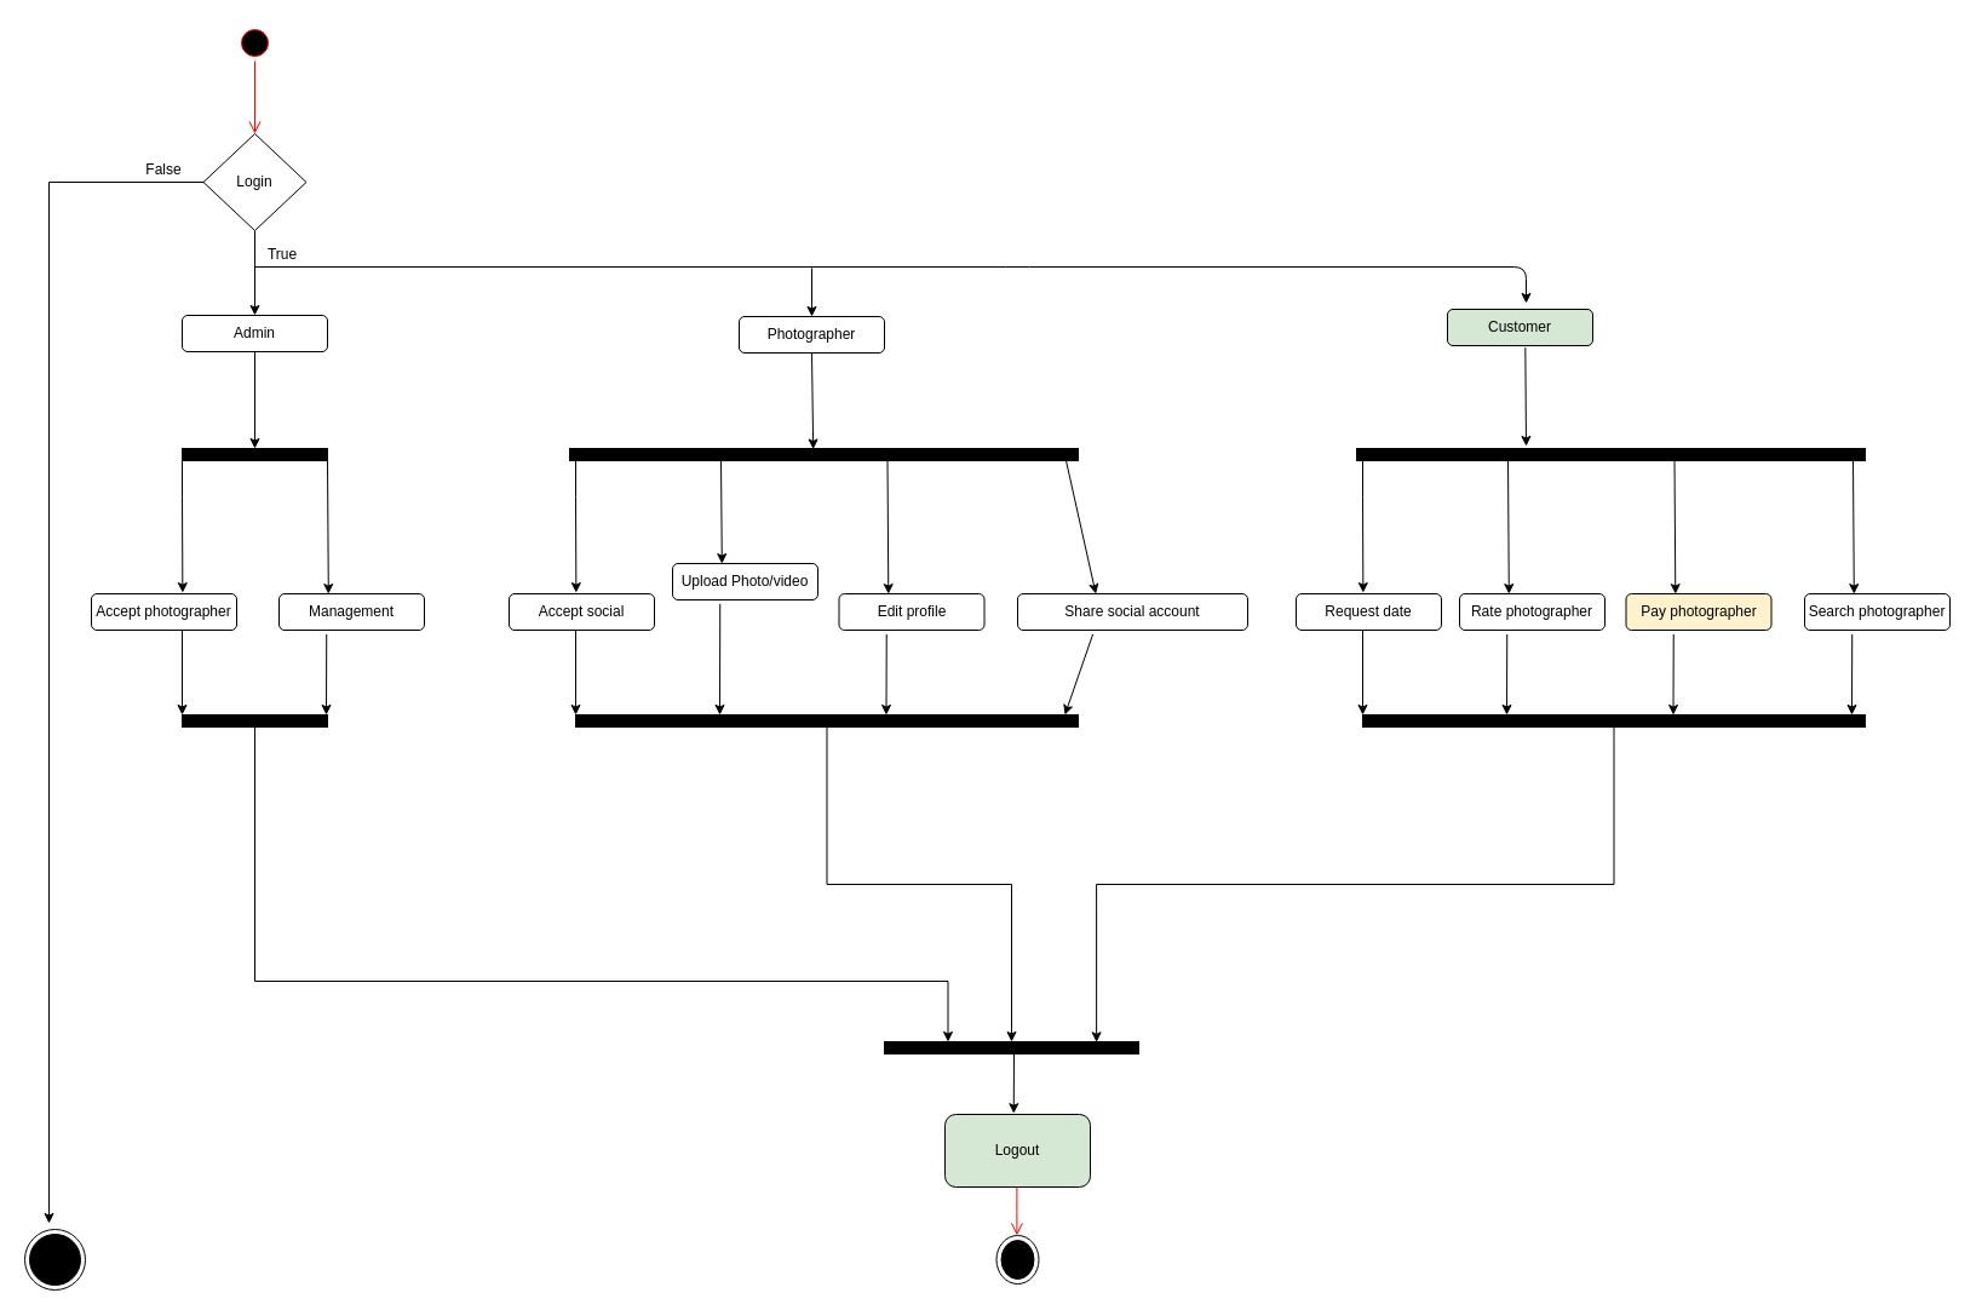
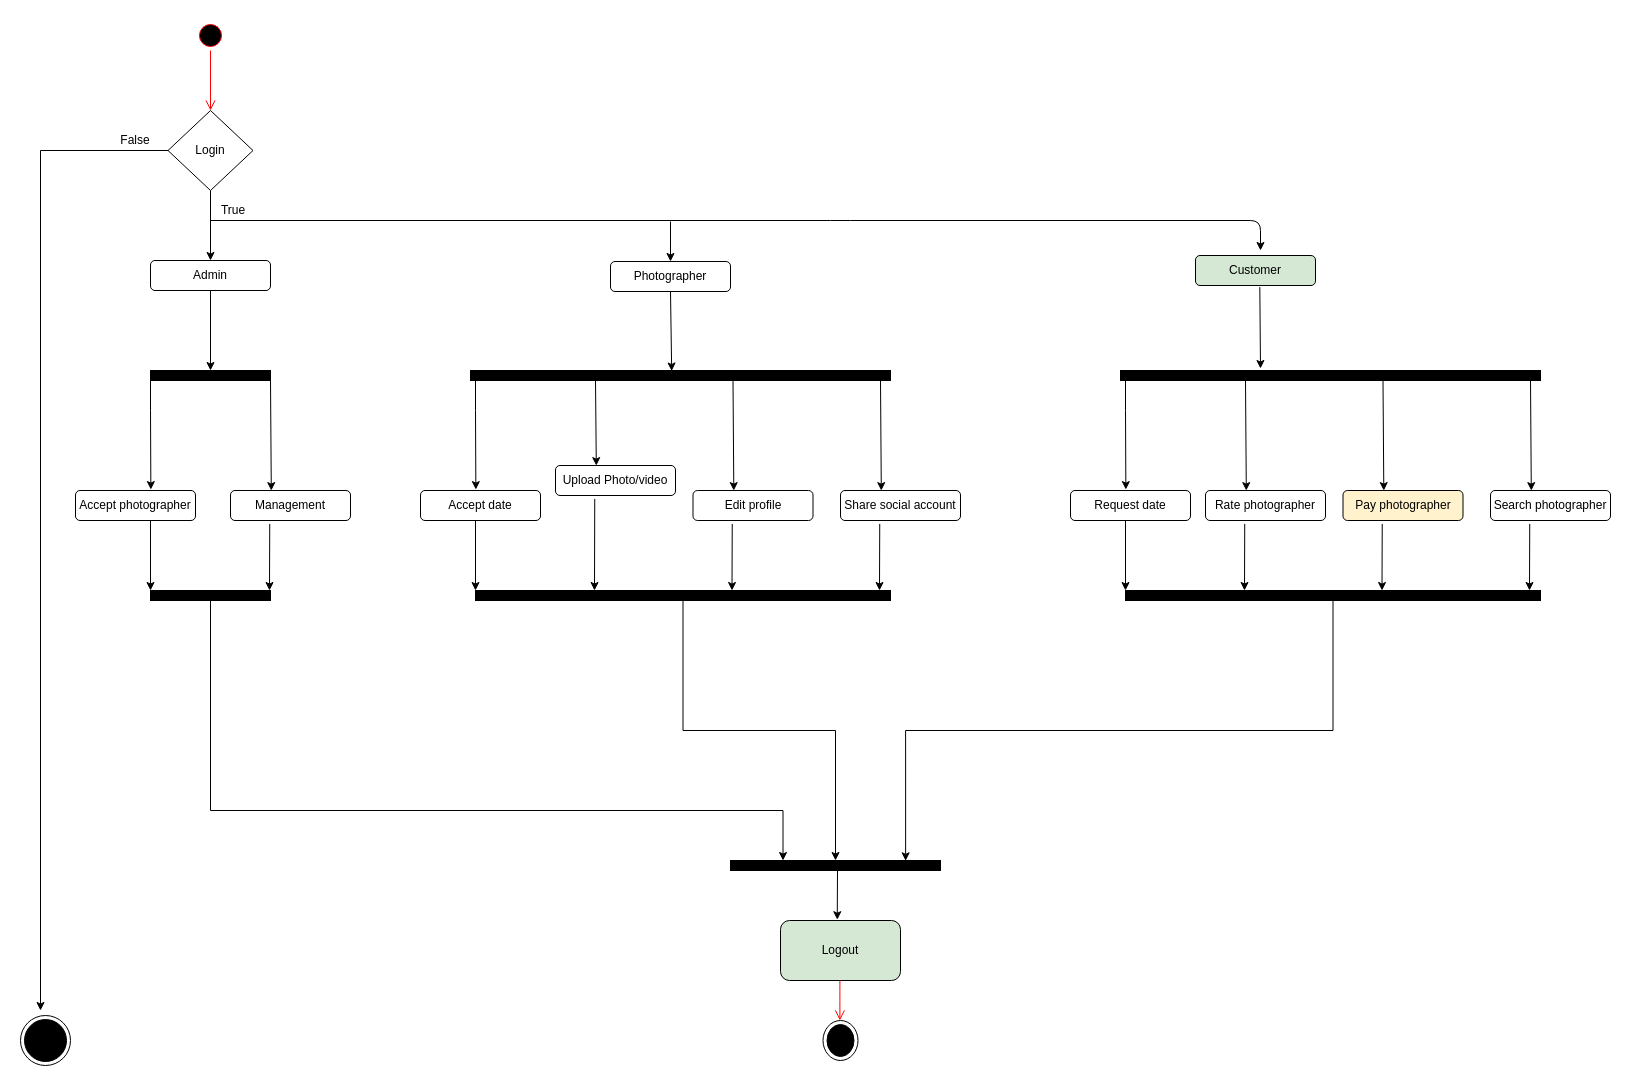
  <mxCell id="0" />
  <mxCell id="1" parent="0" />
  <mxCell id="2" value="" style="ellipse;html=1;shape=startState;fillColor=#000000;strokeColor=#ff0000;" parent="1" vertex="1"><mxGeometry x="195" y="20" width="30" height="30" as="geometry" /></mxCell>
  <mxCell id="3" value="" style="edgeStyle=orthogonalEdgeStyle;html=1;verticalAlign=bottom;endArrow=open;endSize=8;strokeColor=#ff0000;entryX=0.5;entryY=0;entryDx=0;entryDy=0;" parent="1" source="2" target="4" edge="1"><mxGeometry relative="1" as="geometry"><mxPoint x="235" y="110" as="targetPoint" /></mxGeometry></mxCell>
  <mxCell id="4" value="" style="rhombus;whiteSpace=wrap;html=1;" parent="1" vertex="1"><mxGeometry x="167.5" y="110" width="85" height="80" as="geometry" /></mxCell>
  <mxCell id="5" style="edgeStyle=orthogonalEdgeStyle;rounded=0;orthogonalLoop=1;jettySize=auto;html=1;exitX=0;exitY=0.5;exitDx=0;exitDy=0;" parent="1" source="4" edge="1"><mxGeometry relative="1" as="geometry"><mxPoint x="40" y="1010" as="targetPoint" /><mxPoint x="160" y="150" as="sourcePoint" /><Array as="points"><mxPoint x="40" y="150" /></Array></mxGeometry></mxCell>
  <mxCell id="6" value="Login" style="text;html=1;strokeColor=none;fillColor=none;align=center;verticalAlign=middle;whiteSpace=wrap;rounded=0;" parent="1" vertex="1"><mxGeometry x="190" y="140" width="40" height="20" as="geometry" /></mxCell>
  <mxCell id="7" value="" style="rounded=1;whiteSpace=wrap;html=1;" parent="1" vertex="1"><mxGeometry x="150" y="260" width="120" height="30" as="geometry" /></mxCell>
  <mxCell id="8" value="" style="rounded=1;whiteSpace=wrap;html=1;" parent="1" vertex="1"><mxGeometry x="610" y="261" width="120" height="30" as="geometry" /></mxCell>
  <mxCell id="9" value="Customer" style="rounded=1;whiteSpace=wrap;html=1;fillColor=#d5e8d4;" parent="1" vertex="1"><mxGeometry x="1195" y="255" width="120" height="30" as="geometry" /></mxCell>
  <mxCell id="10" value="Admin" style="text;html=1;strokeColor=none;fillColor=none;align=center;verticalAlign=middle;whiteSpace=wrap;rounded=0;" parent="1" vertex="1"><mxGeometry x="190" y="265" width="40" height="20" as="geometry" /></mxCell>
  <mxCell id="11" value="Photographer" style="text;html=1;strokeColor=none;fillColor=none;align=center;verticalAlign=middle;whiteSpace=wrap;rounded=0;" parent="1" vertex="1"><mxGeometry x="650" y="266" width="40" height="20" as="geometry" /></mxCell>
  <mxCell id="12" value="" style="endArrow=classic;html=1;exitX=0.5;exitY=1;exitDx=0;exitDy=0;entryX=0.5;entryY=0;entryDx=0;entryDy=0;" parent="1" source="4" target="7" edge="1"><mxGeometry width="50" height="50" relative="1" as="geometry"><mxPoint x="200" y="220" as="sourcePoint" /><mxPoint x="210" y="255" as="targetPoint" /></mxGeometry></mxCell>
  <mxCell id="13" value="" style="endArrow=classic;html=1;fontFamily=Helvetica;fontSize=11;fontColor=#000000;align=center;strokeColor=#000000;" parent="1" edge="1"><mxGeometry width="50" height="50" relative="1" as="geometry"><mxPoint x="210" y="220" as="sourcePoint" /><mxPoint x="1260" y="250" as="targetPoint" /><Array as="points"><mxPoint x="840" y="220" /><mxPoint x="1260" y="220" /></Array></mxGeometry></mxCell>
  <mxCell id="14" value="" style="endArrow=classic;html=1;entryX=0.5;entryY=0;entryDx=0;entryDy=0;" parent="1" target="8" edge="1"><mxGeometry width="50" height="50" relative="1" as="geometry"><mxPoint x="670" y="221" as="sourcePoint" /><mxPoint x="740" y="231" as="targetPoint" /></mxGeometry></mxCell>
  <mxCell id="15" value="" style="endArrow=classic;html=1;exitX=0.5;exitY=1;exitDx=0;exitDy=0;" parent="1" source="7" edge="1"><mxGeometry width="50" height="50" relative="1" as="geometry"><mxPoint x="200" y="340" as="sourcePoint" /><mxPoint x="210" y="370" as="targetPoint" /></mxGeometry></mxCell>
  <mxCell id="16" style="edgeStyle=orthogonalEdgeStyle;rounded=0;orthogonalLoop=1;jettySize=auto;html=1;entryX=0.628;entryY=-0.031;entryDx=0;entryDy=0;entryPerimeter=0;" parent="1" source="17" target="18" edge="1"><mxGeometry relative="1" as="geometry"><Array as="points"><mxPoint x="150" y="410" /><mxPoint x="150" y="410" /></Array></mxGeometry></mxCell>
  <mxCell id="17" value="" style="rounded=0;whiteSpace=wrap;html=1;fillColor=#000000;" parent="1" vertex="1"><mxGeometry x="150" y="370" width="120" height="10" as="geometry" /></mxCell>
  <mxCell id="18" value="Accept photographer" style="rounded=1;whiteSpace=wrap;html=1;" parent="1" vertex="1"><mxGeometry x="75" y="490" width="120" height="30" as="geometry" /></mxCell>
  <mxCell id="19" value="Management" style="rounded=1;whiteSpace=wrap;html=1;" parent="1" vertex="1"><mxGeometry x="230" y="490" width="120" height="30" as="geometry" /></mxCell>
  <mxCell id="20" value="" style="endArrow=classic;html=1;exitX=1;exitY=1;exitDx=0;exitDy=0;entryX=0.34;entryY=0.003;entryDx=0;entryDy=0;entryPerimeter=0;" parent="1" source="17" target="19" edge="1"><mxGeometry width="50" height="50" relative="1" as="geometry"><mxPoint x="240" y="430" as="sourcePoint" /><mxPoint x="290" y="380" as="targetPoint" /></mxGeometry></mxCell>
  <mxCell id="21" value="" style="endArrow=classic;html=1;" parent="1" edge="1"><mxGeometry width="50" height="50" relative="1" as="geometry"><mxPoint x="150" y="520" as="sourcePoint" /><mxPoint x="150" y="590" as="targetPoint" /></mxGeometry></mxCell>
  <mxCell id="22" value="" style="endArrow=classic;html=1;exitX=0.327;exitY=1.113;exitDx=0;exitDy=0;exitPerimeter=0;" parent="1" source="19" edge="1"><mxGeometry width="50" height="50" relative="1" as="geometry"><mxPoint x="280" y="680" as="sourcePoint" /><mxPoint x="269" y="590" as="targetPoint" /><Array as="points" /></mxGeometry></mxCell>
  <mxCell id="23" style="edgeStyle=orthogonalEdgeStyle;rounded=0;orthogonalLoop=1;jettySize=auto;html=1;entryX=0.25;entryY=0;entryDx=0;entryDy=0;" parent="1" source="24" target="57" edge="1"><mxGeometry relative="1" as="geometry"><Array as="points"><mxPoint x="210" y="810" /><mxPoint x="783" y="810" /></Array></mxGeometry></mxCell>
  <mxCell id="24" value="" style="rounded=0;whiteSpace=wrap;html=1;fillColor=#000000;" parent="1" vertex="1"><mxGeometry x="150" y="590" width="120" height="10" as="geometry" /></mxCell>
  <mxCell id="25" value="" style="endArrow=classic;html=1;exitX=0.5;exitY=1;exitDx=0;exitDy=0;entryX=0.479;entryY=-0.05;entryDx=0;entryDy=0;entryPerimeter=0;" parent="1" source="8" edge="1"><mxGeometry width="50" height="50" relative="1" as="geometry"><mxPoint x="640" y="351" as="sourcePoint" /><mxPoint x="671.18" y="370.5" as="targetPoint" /></mxGeometry></mxCell>
  <mxCell id="26" value="" style="rounded=0;whiteSpace=wrap;html=1;fillColor=#000000;" parent="1" vertex="1"><mxGeometry x="1120" y="370" width="420" height="10" as="geometry" /></mxCell>
  <mxCell id="27" value="" style="endArrow=classic;html=1;exitX=0.536;exitY=1.054;exitDx=0;exitDy=0;exitPerimeter=0;" parent="1" source="9" edge="1"><mxGeometry width="50" height="50" relative="1" as="geometry"><mxPoint x="700" y="290" as="sourcePoint" /><mxPoint x="1260" y="368" as="targetPoint" /><Array as="points" /></mxGeometry></mxCell>
  <mxCell id="28" style="edgeStyle=orthogonalEdgeStyle;rounded=0;orthogonalLoop=1;jettySize=auto;html=1;entryX=0.628;entryY=-0.031;entryDx=0;entryDy=0;entryPerimeter=0;" parent="1" edge="1"><mxGeometry relative="1" as="geometry"><mxPoint x="1125" y="380" as="sourcePoint" /><Array as="points"><mxPoint x="1125" y="410" /><mxPoint x="1125" y="410" /></Array><mxPoint x="1125.36" y="489.07" as="targetPoint" /></mxGeometry></mxCell>
  <mxCell id="29" value="Request date" style="rounded=1;whiteSpace=wrap;html=1;" parent="1" vertex="1"><mxGeometry x="1070" y="490" width="120" height="30" as="geometry" /></mxCell>
  <mxCell id="30" value="Rate photographer" style="rounded=1;whiteSpace=wrap;html=1;" parent="1" vertex="1"><mxGeometry x="1205" y="490" width="120" height="30" as="geometry" /></mxCell>
  <mxCell id="31" value="" style="endArrow=classic;html=1;exitX=1;exitY=1;exitDx=0;exitDy=0;entryX=0.34;entryY=0.003;entryDx=0;entryDy=0;entryPerimeter=0;" parent="1" target="30" edge="1"><mxGeometry width="50" height="50" relative="1" as="geometry"><mxPoint x="1245" y="380" as="sourcePoint" /><mxPoint x="1265" y="380" as="targetPoint" /></mxGeometry></mxCell>
  <mxCell id="32" value="" style="endArrow=classic;html=1;" parent="1" edge="1"><mxGeometry width="50" height="50" relative="1" as="geometry"><mxPoint x="1125" y="520" as="sourcePoint" /><mxPoint x="1125" y="590" as="targetPoint" /></mxGeometry></mxCell>
  <mxCell id="33" value="" style="endArrow=classic;html=1;exitX=0.327;exitY=1.113;exitDx=0;exitDy=0;exitPerimeter=0;" parent="1" source="30" edge="1"><mxGeometry width="50" height="50" relative="1" as="geometry"><mxPoint x="1255" y="680" as="sourcePoint" /><mxPoint x="1244" y="590" as="targetPoint" /><Array as="points" /></mxGeometry></mxCell>
  <mxCell id="34" style="edgeStyle=orthogonalEdgeStyle;rounded=0;orthogonalLoop=1;jettySize=auto;html=1;entryX=0.834;entryY=0.031;entryDx=0;entryDy=0;entryPerimeter=0;" parent="1" source="35" target="57" edge="1"><mxGeometry relative="1" as="geometry"><Array as="points"><mxPoint x="1333" y="730" /><mxPoint x="905" y="730" /></Array></mxGeometry></mxCell>
  <mxCell id="35" value="" style="rounded=0;whiteSpace=wrap;html=1;fillColor=#000000;" parent="1" vertex="1"><mxGeometry x="1125" y="590" width="415" height="10" as="geometry" /></mxCell>
  <mxCell id="36" value="" style="endArrow=classic;html=1;exitX=1;exitY=1;exitDx=0;exitDy=0;entryX=0.34;entryY=0.003;entryDx=0;entryDy=0;entryPerimeter=0;" parent="1" target="37" edge="1"><mxGeometry width="50" height="50" relative="1" as="geometry"><mxPoint x="1382.5" y="380" as="sourcePoint" /><mxPoint x="1402.5" y="380" as="targetPoint" /></mxGeometry></mxCell>
  <mxCell id="37" value="Pay photographer" style="rounded=1;whiteSpace=wrap;html=1;fillColor=#fff2cc;" parent="1" vertex="1"><mxGeometry x="1342.5" y="490" width="120" height="30" as="geometry" /></mxCell>
  <mxCell id="38" value="" style="endArrow=classic;html=1;exitX=0.327;exitY=1.113;exitDx=0;exitDy=0;exitPerimeter=0;" parent="1" source="37" edge="1"><mxGeometry width="50" height="50" relative="1" as="geometry"><mxPoint x="1392.5" y="680" as="sourcePoint" /><mxPoint x="1381.5" y="590" as="targetPoint" /><Array as="points" /></mxGeometry></mxCell>
  <mxCell id="39" value="Search photographer" style="rounded=1;whiteSpace=wrap;html=1;" parent="1" vertex="1"><mxGeometry x="1490" y="490" width="120" height="30" as="geometry" /></mxCell>
  <mxCell id="40" value="" style="endArrow=classic;html=1;exitX=0.327;exitY=1.113;exitDx=0;exitDy=0;exitPerimeter=0;" parent="1" source="39" edge="1"><mxGeometry width="50" height="50" relative="1" as="geometry"><mxPoint x="1540" y="680" as="sourcePoint" /><mxPoint x="1529" y="590" as="targetPoint" /><Array as="points" /></mxGeometry></mxCell>
  <mxCell id="41" value="" style="endArrow=classic;html=1;exitX=1;exitY=1;exitDx=0;exitDy=0;entryX=0.34;entryY=0.003;entryDx=0;entryDy=0;entryPerimeter=0;" parent="1" target="39" edge="1"><mxGeometry width="50" height="50" relative="1" as="geometry"><mxPoint x="1530" y="380" as="sourcePoint" /><mxPoint x="1550" y="380" as="targetPoint" /></mxGeometry></mxCell>
  <mxCell id="42" value="" style="rounded=0;whiteSpace=wrap;html=1;fillColor=#000000;" parent="1" vertex="1"><mxGeometry x="470" y="370" width="420" height="10" as="geometry" /></mxCell>
  <mxCell id="43" style="edgeStyle=orthogonalEdgeStyle;rounded=0;orthogonalLoop=1;jettySize=auto;html=1;entryX=0.628;entryY=-0.031;entryDx=0;entryDy=0;entryPerimeter=0;" parent="1" edge="1"><mxGeometry relative="1" as="geometry"><mxPoint x="475" y="380" as="sourcePoint" /><Array as="points"><mxPoint x="475" y="410" /><mxPoint x="475" y="410" /></Array><mxPoint x="475.36" y="489.07" as="targetPoint" /></mxGeometry></mxCell>
- <mxCell id="44" value="Accept social" style="rounded=1;whiteSpace=wrap;html=1;" parent="1" vertex="1"><mxGeometry x="420" y="490" width="120" height="30" as="geometry" /></mxCell>
+ <mxCell id="44" value="Accept date" style="rounded=1;whiteSpace=wrap;html=1;" parent="1" vertex="1"><mxGeometry x="420" y="490" width="120" height="30" as="geometry" /></mxCell>
  <mxCell id="45" value="Upload Photo/video" style="rounded=1;whiteSpace=wrap;html=1;" parent="1" vertex="1"><mxGeometry x="555" y="465" width="120" height="30" as="geometry" /></mxCell>
  <mxCell id="46" value="" style="endArrow=classic;html=1;exitX=1;exitY=1;exitDx=0;exitDy=0;entryX=0.34;entryY=0.003;entryDx=0;entryDy=0;entryPerimeter=0;" parent="1" target="45" edge="1"><mxGeometry width="50" height="50" relative="1" as="geometry"><mxPoint x="595" y="380" as="sourcePoint" /><mxPoint x="615" y="380" as="targetPoint" /></mxGeometry></mxCell>
  <mxCell id="47" value="" style="endArrow=classic;html=1;" parent="1" edge="1"><mxGeometry width="50" height="50" relative="1" as="geometry"><mxPoint x="475" y="520" as="sourcePoint" /><mxPoint x="475" y="590" as="targetPoint" /></mxGeometry></mxCell>
  <mxCell id="48" value="" style="endArrow=classic;html=1;exitX=0.327;exitY=1.113;exitDx=0;exitDy=0;exitPerimeter=0;" parent="1" source="45" edge="1"><mxGeometry width="50" height="50" relative="1" as="geometry"><mxPoint x="605" y="680" as="sourcePoint" /><mxPoint x="594" y="590" as="targetPoint" /><Array as="points" /></mxGeometry></mxCell>
  <mxCell id="49" style="edgeStyle=orthogonalEdgeStyle;rounded=0;orthogonalLoop=1;jettySize=auto;html=1;entryX=0.5;entryY=0;entryDx=0;entryDy=0;" parent="1" source="50" target="57" edge="1"><mxGeometry relative="1" as="geometry" /></mxCell>
  <mxCell id="50" value="" style="rounded=0;whiteSpace=wrap;html=1;fillColor=#000000;" parent="1" vertex="1"><mxGeometry x="475" y="590" width="415" height="10" as="geometry" /></mxCell>
  <mxCell id="51" value="" style="endArrow=classic;html=1;exitX=1;exitY=1;exitDx=0;exitDy=0;entryX=0.34;entryY=0.003;entryDx=0;entryDy=0;entryPerimeter=0;" parent="1" target="52" edge="1"><mxGeometry width="50" height="50" relative="1" as="geometry"><mxPoint x="732.5" y="380" as="sourcePoint" /><mxPoint x="752.5" y="380" as="targetPoint" /></mxGeometry></mxCell>
  <mxCell id="52" value="Edit profile" style="rounded=1;whiteSpace=wrap;html=1;" parent="1" vertex="1"><mxGeometry x="692.5" y="490" width="120" height="30" as="geometry" /></mxCell>
  <mxCell id="53" value="" style="endArrow=classic;html=1;exitX=0.327;exitY=1.113;exitDx=0;exitDy=0;exitPerimeter=0;" parent="1" source="52" edge="1"><mxGeometry width="50" height="50" relative="1" as="geometry"><mxPoint x="742.5" y="680" as="sourcePoint" /><mxPoint x="731.5" y="590" as="targetPoint" /><Array as="points" /></mxGeometry></mxCell>
- <mxCell id="54" value="Share social account" style="rounded=1;whiteSpace=wrap;html=1;" parent="1" vertex="1"><mxGeometry x="840" y="490" width="190" height="30" as="geometry" /></mxCell>
+ <mxCell id="54" value="Share social account" style="rounded=1;whiteSpace=wrap;html=1;" parent="1" vertex="1"><mxGeometry x="840" y="490" width="120" height="30" as="geometry" /></mxCell>
  <mxCell id="55" value="" style="endArrow=classic;html=1;exitX=0.327;exitY=1.113;exitDx=0;exitDy=0;exitPerimeter=0;" parent="1" source="54" edge="1"><mxGeometry width="50" height="50" relative="1" as="geometry"><mxPoint x="890" y="680" as="sourcePoint" /><mxPoint x="879" y="590" as="targetPoint" /><Array as="points" /></mxGeometry></mxCell>
  <mxCell id="56" value="" style="endArrow=classic;html=1;exitX=1;exitY=1;exitDx=0;exitDy=0;entryX=0.34;entryY=0.003;entryDx=0;entryDy=0;entryPerimeter=0;" parent="1" target="54" edge="1"><mxGeometry width="50" height="50" relative="1" as="geometry"><mxPoint x="880" y="380" as="sourcePoint" /><mxPoint x="900" y="380" as="targetPoint" /></mxGeometry></mxCell>
  <mxCell id="57" value="" style="rounded=0;whiteSpace=wrap;html=1;fillColor=#000000;" parent="1" vertex="1"><mxGeometry x="730" y="860" width="210" height="10" as="geometry" /></mxCell>
  <mxCell id="58" value="Logout" style="rounded=1;whiteSpace=wrap;html=1;fillColor=#d5e8d4;" parent="1" vertex="1"><mxGeometry x="780" y="920" width="120" height="60" as="geometry" /></mxCell>
  <mxCell id="59" value="" style="edgeStyle=orthogonalEdgeStyle;html=1;verticalAlign=bottom;endArrow=open;endSize=8;strokeColor=#ff0000;" parent="1" edge="1"><mxGeometry relative="1" as="geometry"><mxPoint x="839.41" y="1020" as="targetPoint" /><mxPoint x="839.41" y="980" as="sourcePoint" /><Array as="points"><mxPoint x="839.41" y="990" /><mxPoint x="839.41" y="990" /></Array></mxGeometry></mxCell>
  <mxCell id="60" value="" style="ellipse;html=1;shape=endState;fillColor=#000000;strokeColor=#000000;" parent="1" vertex="1"><mxGeometry x="822.5" y="1020" width="35" height="40" as="geometry" /></mxCell>
  <mxCell id="61" value="" style="endArrow=classic;html=1;entryX=0.473;entryY=-0.013;entryDx=0;entryDy=0;entryPerimeter=0;" parent="1" target="58" edge="1"><mxGeometry width="50" height="50" relative="1" as="geometry"><mxPoint x="837" y="870" as="sourcePoint" /><mxPoint x="870" y="870" as="targetPoint" /></mxGeometry></mxCell>
  <mxCell id="62" value="" style="ellipse;html=1;shape=endState;fillColor=#000000;strokeColor=#000000;" parent="1" vertex="1"><mxGeometry x="20" y="1015" width="50" height="50" as="geometry" /></mxCell>
  <mxCell id="63" value="True" style="text;html=1;strokeColor=none;fillColor=none;align=center;verticalAlign=middle;whiteSpace=wrap;rounded=0;" parent="1" vertex="1"><mxGeometry x="213" y="200" width="40" height="20" as="geometry" /></mxCell>
  <mxCell id="64" value="False" style="text;html=1;strokeColor=none;fillColor=none;align=center;verticalAlign=middle;whiteSpace=wrap;rounded=0;" parent="1" vertex="1"><mxGeometry x="115" y="130" width="40" height="20" as="geometry" /></mxCell>
